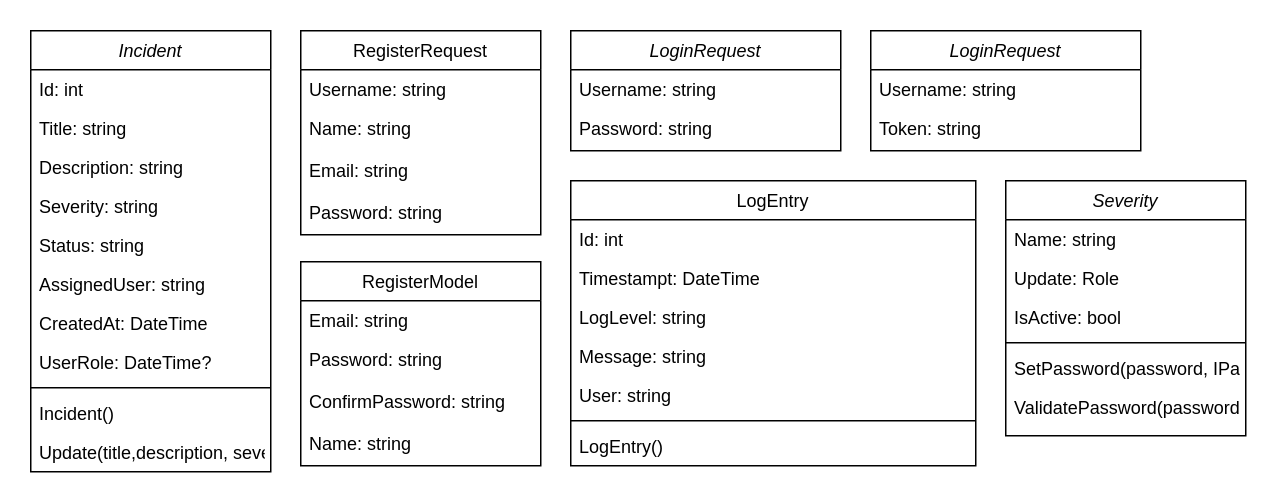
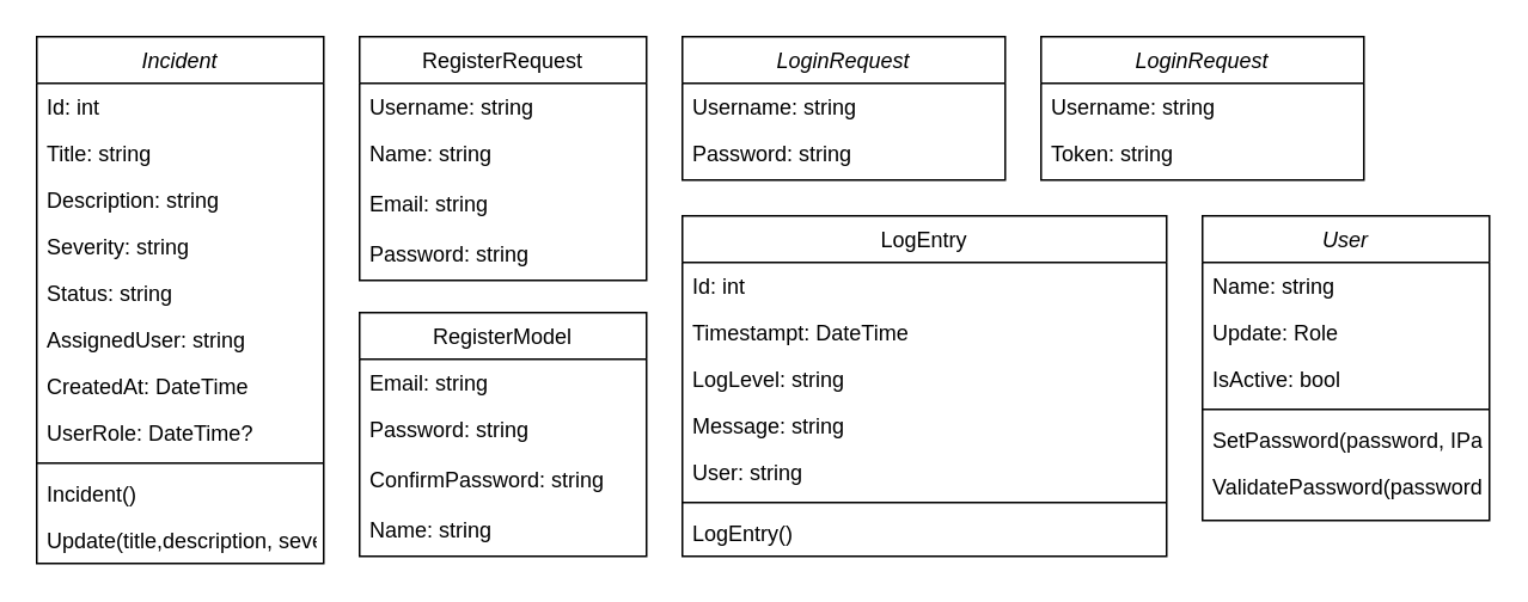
  <mxCell id="0" />
  <mxCell id="1" parent="0" />
  <mxCell id="2" value="Incident" style="swimlane;fontStyle=2;align=center;verticalAlign=top;childLayout=stackLayout;horizontal=1;startSize=26;horizontalStack=0;resizeParent=1;resizeLast=0;collapsible=1;marginBottom=0;rounded=0;shadow=0;strokeWidth=1;" vertex="1" parent="1"><mxGeometry y="20" width="160" height="294" as="geometry" x="20"><mxRectangle x="230" y="140" width="160" height="26" as="alternateBounds" /></mxGeometry></mxCell>
  <mxCell id="3" value="Id: int" style="text;align=left;verticalAlign=top;spacingLeft=4;spacingRight=4;overflow=hidden;rotatable=0;points=[[0,0.5],[1,0.5]];portConstraint=eastwest;" vertex="1" parent="2"><mxGeometry y="26" width="160" height="26" as="geometry" /></mxCell>
  <mxCell id="4" value="Title: string " style="text;align=left;verticalAlign=top;spacingLeft=4;spacingRight=4;overflow=hidden;rotatable=0;points=[[0,0.5],[1,0.5]];portConstraint=eastwest;rounded=0;shadow=0;html=0;" vertex="1" parent="2"><mxGeometry y="52" width="160" height="26" as="geometry" /></mxCell>
  <mxCell id="5" value="Description: string" style="text;align=left;verticalAlign=top;spacingLeft=4;spacingRight=4;overflow=hidden;rotatable=0;points=[[0,0.5],[1,0.5]];portConstraint=eastwest;rounded=0;shadow=0;html=0;" vertex="1" parent="2"><mxGeometry y="78" width="160" height="26" as="geometry" /></mxCell>
  <mxCell id="6" value="Severity: string  " style="text;align=left;verticalAlign=top;spacingLeft=4;spacingRight=4;overflow=hidden;rotatable=0;points=[[0,0.5],[1,0.5]];portConstraint=eastwest;rounded=0;shadow=0;html=0;" vertex="1" parent="2"><mxGeometry y="104" width="160" height="26" as="geometry" /></mxCell>
  <mxCell id="7" value="Status: string " style="text;align=left;verticalAlign=top;spacingLeft=4;spacingRight=4;overflow=hidden;rotatable=0;points=[[0,0.5],[1,0.5]];portConstraint=eastwest;rounded=0;shadow=0;html=0;" vertex="1" parent="2"><mxGeometry y="130" width="160" height="26" as="geometry" /></mxCell>
  <mxCell id="8" value="AssignedUser: string" style="text;align=left;verticalAlign=top;spacingLeft=4;spacingRight=4;overflow=hidden;rotatable=0;points=[[0,0.5],[1,0.5]];portConstraint=eastwest;rounded=0;shadow=0;html=0;" vertex="1" parent="2"><mxGeometry y="156" width="160" height="26" as="geometry" /></mxCell>
  <mxCell id="9" value="CreatedAt: DateTime" style="text;align=left;verticalAlign=top;spacingLeft=4;spacingRight=4;overflow=hidden;rotatable=0;points=[[0,0.5],[1,0.5]];portConstraint=eastwest;rounded=0;shadow=0;html=0;" vertex="1" parent="2"><mxGeometry y="182" width="160" height="26" as="geometry" /></mxCell>
  <mxCell id="10" value="UserRole: DateTime?" style="text;align=left;verticalAlign=top;spacingLeft=4;spacingRight=4;overflow=hidden;rotatable=0;points=[[0,0.5],[1,0.5]];portConstraint=eastwest;rounded=0;shadow=0;html=0;" vertex="1" parent="2"><mxGeometry y="208" width="160" height="26" as="geometry" /></mxCell>
  <mxCell id="11" value="" style="line;strokeWidth=1;fillColor=none;align=left;verticalAlign=middle;spacingTop=-1;spacingLeft=3;spacingRight=3;rotatable=0;labelPosition=right;points=[];portConstraint=eastwest;strokeColor=inherit;" vertex="1" parent="2"><mxGeometry y="234" width="160" height="8" as="geometry" /></mxCell>
  <mxCell id="12" value="Incident()" style="text;align=left;verticalAlign=top;spacingLeft=4;spacingRight=4;overflow=hidden;rotatable=0;points=[[0,0.5],[1,0.5]];portConstraint=eastwest;rounded=0;shadow=0;html=0;" vertex="1" parent="2"><mxGeometry y="242" width="160" height="26" as="geometry" /></mxCell>
  <mxCell id="13" value="Update(title,description, severity,status,assignedUser)" style="text;align=left;verticalAlign=top;spacingLeft=4;spacingRight=4;overflow=hidden;rotatable=0;points=[[0,0.5],[1,0.5]];portConstraint=eastwest;rounded=0;shadow=0;html=0;" vertex="1" parent="2"><mxGeometry y="268" width="160" height="26" as="geometry" /></mxCell>
  <mxCell id="14" value="LogEntry" style="swimlane;fontStyle=0;align=center;verticalAlign=top;childLayout=stackLayout;horizontal=1;startSize=26;horizontalStack=0;resizeParent=1;resizeLast=0;collapsible=1;marginBottom=0;rounded=0;shadow=0;strokeWidth=1;" vertex="1" parent="1"><mxGeometry x="380" y="120" width="270" height="190" as="geometry"><mxRectangle x="130" y="380" width="160" height="26" as="alternateBounds" /></mxGeometry></mxCell>
  <mxCell id="15" value="Id: int" style="text;align=left;verticalAlign=top;spacingLeft=4;spacingRight=4;overflow=hidden;rotatable=0;points=[[0,0.5],[1,0.5]];portConstraint=eastwest;" vertex="1" parent="14"><mxGeometry y="26" width="270" height="26" as="geometry" /></mxCell>
  <mxCell id="16" value="Timestampt: DateTime" style="text;align=left;verticalAlign=top;spacingLeft=4;spacingRight=4;overflow=hidden;rotatable=0;points=[[0,0.5],[1,0.5]];portConstraint=eastwest;" vertex="1" parent="14"><mxGeometry y="52" width="270" height="26" as="geometry" /></mxCell>
  <mxCell id="17" value="LogLevel: string" style="text;align=left;verticalAlign=top;spacingLeft=4;spacingRight=4;overflow=hidden;rotatable=0;points=[[0,0.5],[1,0.5]];portConstraint=eastwest;" vertex="1" parent="14"><mxGeometry y="78" width="270" height="26" as="geometry" /></mxCell>
  <mxCell id="18" value="Message: string" style="text;align=left;verticalAlign=top;spacingLeft=4;spacingRight=4;overflow=hidden;rotatable=0;points=[[0,0.5],[1,0.5]];portConstraint=eastwest;" vertex="1" parent="14"><mxGeometry y="104" width="270" height="26" as="geometry" /></mxCell>
  <mxCell id="19" value="User: string" style="text;align=left;verticalAlign=top;spacingLeft=4;spacingRight=4;overflow=hidden;rotatable=0;points=[[0,0.5],[1,0.5]];portConstraint=eastwest;" vertex="1" parent="14"><mxGeometry y="130" width="270" height="26" as="geometry" /></mxCell>
  <mxCell id="20" value="" style="line;strokeWidth=1;fillColor=none;align=left;verticalAlign=middle;spacingTop=-1;spacingLeft=3;spacingRight=3;rotatable=0;labelPosition=right;points=[];portConstraint=eastwest;strokeColor=inherit;" vertex="1" parent="14"><mxGeometry y="156" width="270" height="8" as="geometry" /></mxCell>
  <mxCell id="21" value="LogEntry()" style="text;align=left;verticalAlign=top;spacingLeft=4;spacingRight=4;overflow=hidden;rotatable=0;points=[[0,0.5],[1,0.5]];portConstraint=eastwest;" vertex="1" parent="14"><mxGeometry y="164" width="270" height="26" as="geometry" /></mxCell>
  <mxCell id="22" value="RegisterModel" style="swimlane;fontStyle=0;align=center;verticalAlign=top;childLayout=stackLayout;horizontal=1;startSize=26;horizontalStack=0;resizeParent=1;resizeLast=0;collapsible=1;marginBottom=0;rounded=0;shadow=0;strokeWidth=1;" vertex="1" parent="1"><mxGeometry x="200" y="174" width="160" height="136" as="geometry"><mxRectangle x="340" y="380" width="170" height="26" as="alternateBounds" /></mxGeometry></mxCell>
  <mxCell id="23" value="Email: string" style="text;align=left;verticalAlign=top;spacingLeft=4;spacingRight=4;overflow=hidden;rotatable=0;points=[[0,0.5],[1,0.5]];portConstraint=eastwest;" vertex="1" parent="22"><mxGeometry y="26" width="160" height="26" as="geometry" /></mxCell>
  <mxCell id="24" value="Password: string" style="text;align=left;verticalAlign=top;spacingLeft=4;spacingRight=4;overflow=hidden;rotatable=0;points=[[0,0.5],[1,0.5]];portConstraint=eastwest;" vertex="1" parent="22"><mxGeometry y="52" width="160" height="28" as="geometry" /></mxCell>
  <mxCell id="25" value="ConfirmPassword: string" style="text;align=left;verticalAlign=top;spacingLeft=4;spacingRight=4;overflow=hidden;rotatable=0;points=[[0,0.5],[1,0.5]];portConstraint=eastwest;" vertex="1" parent="22"><mxGeometry y="80" width="160" height="28" as="geometry" /></mxCell>
  <mxCell id="26" value="Name: string" style="text;align=left;verticalAlign=top;spacingLeft=4;spacingRight=4;overflow=hidden;rotatable=0;points=[[0,0.5],[1,0.5]];portConstraint=eastwest;" vertex="1" parent="22"><mxGeometry y="108" width="160" height="28" as="geometry" /></mxCell>
  <mxCell id="27" value="LoginRequest" style="swimlane;fontStyle=2;align=center;verticalAlign=top;childLayout=stackLayout;horizontal=1;startSize=26;horizontalStack=0;resizeParent=1;resizeLast=0;collapsible=1;marginBottom=0;rounded=0;shadow=0;strokeWidth=1;" vertex="1" parent="1"><mxGeometry x="380" y="20" width="180" height="80" as="geometry"><mxRectangle x="230" y="140" width="160" height="26" as="alternateBounds" /></mxGeometry></mxCell>
  <mxCell id="28" value="Username: string" style="text;align=left;verticalAlign=top;spacingLeft=4;spacingRight=4;overflow=hidden;rotatable=0;points=[[0,0.5],[1,0.5]];portConstraint=eastwest;" vertex="1" parent="27"><mxGeometry y="26" width="180" height="26" as="geometry" /></mxCell>
  <mxCell id="29" value="Password: string" style="text;align=left;verticalAlign=top;spacingLeft=4;spacingRight=4;overflow=hidden;rotatable=0;points=[[0,0.5],[1,0.5]];portConstraint=eastwest;rounded=0;shadow=0;html=0;" vertex="1" parent="27"><mxGeometry y="52" width="180" height="26" as="geometry" /></mxCell>
  <mxCell id="30" value="LoginRequest" style="swimlane;fontStyle=2;align=center;verticalAlign=top;childLayout=stackLayout;horizontal=1;startSize=26;horizontalStack=0;resizeParent=1;resizeLast=0;collapsible=1;marginBottom=0;rounded=0;shadow=0;strokeWidth=1;" vertex="1" parent="1"><mxGeometry x="580" y="20" width="180" height="80" as="geometry"><mxRectangle x="230" y="140" width="160" height="26" as="alternateBounds" /></mxGeometry></mxCell>
  <mxCell id="31" value="Username: string" style="text;align=left;verticalAlign=top;spacingLeft=4;spacingRight=4;overflow=hidden;rotatable=0;points=[[0,0.5],[1,0.5]];portConstraint=eastwest;" vertex="1" parent="30"><mxGeometry y="26" width="180" height="26" as="geometry" /></mxCell>
  <mxCell id="32" value="Token: string" style="text;align=left;verticalAlign=top;spacingLeft=4;spacingRight=4;overflow=hidden;rotatable=0;points=[[0,0.5],[1,0.5]];portConstraint=eastwest;rounded=0;shadow=0;html=0;" vertex="1" parent="30"><mxGeometry y="52" width="180" height="26" as="geometry" /></mxCell>
  <mxCell id="33" value="RegisterRequest" style="swimlane;fontStyle=0;align=center;verticalAlign=top;childLayout=stackLayout;horizontal=1;startSize=26;horizontalStack=0;resizeParent=1;resizeLast=0;collapsible=1;marginBottom=0;rounded=0;shadow=0;strokeWidth=1;" vertex="1" parent="1"><mxGeometry x="200" y="20" width="160" height="136" as="geometry"><mxRectangle x="340" y="380" width="170" height="26" as="alternateBounds" /></mxGeometry></mxCell>
  <mxCell id="34" value="Username: string" style="text;align=left;verticalAlign=top;spacingLeft=4;spacingRight=4;overflow=hidden;rotatable=0;points=[[0,0.5],[1,0.5]];portConstraint=eastwest;" vertex="1" parent="33"><mxGeometry y="26" width="160" height="26" as="geometry" /></mxCell>
  <mxCell id="35" value="Name: string" style="text;align=left;verticalAlign=top;spacingLeft=4;spacingRight=4;overflow=hidden;rotatable=0;points=[[0,0.5],[1,0.5]];portConstraint=eastwest;" vertex="1" parent="33"><mxGeometry y="52" width="160" height="28" as="geometry" /></mxCell>
  <mxCell id="36" value="Email: string" style="text;align=left;verticalAlign=top;spacingLeft=4;spacingRight=4;overflow=hidden;rotatable=0;points=[[0,0.5],[1,0.5]];portConstraint=eastwest;" vertex="1" parent="33"><mxGeometry y="80" width="160" height="28" as="geometry" /></mxCell>
  <mxCell id="37" value="Password: string" style="text;align=left;verticalAlign=top;spacingLeft=4;spacingRight=4;overflow=hidden;rotatable=0;points=[[0,0.5],[1,0.5]];portConstraint=eastwest;" vertex="1" parent="33"><mxGeometry y="108" width="160" height="28" as="geometry" /></mxCell>
- <mxCell id="38" value="Severity" style="swimlane;fontStyle=2;align=center;verticalAlign=top;childLayout=stackLayout;horizontal=1;startSize=26;horizontalStack=0;resizeParent=1;resizeLast=0;collapsible=1;marginBottom=0;rounded=0;shadow=0;strokeWidth=1;" vertex="1" parent="1"><mxGeometry x="670" y="120" width="160" height="170" as="geometry"><mxRectangle x="230" y="140" width="160" height="26" as="alternateBounds" /></mxGeometry></mxCell>
+ <mxCell id="38" value="User" style="swimlane;fontStyle=2;align=center;verticalAlign=top;childLayout=stackLayout;horizontal=1;startSize=26;horizontalStack=0;resizeParent=1;resizeLast=0;collapsible=1;marginBottom=0;rounded=0;shadow=0;strokeWidth=1;" vertex="1" parent="1"><mxGeometry x="670" y="120" width="160" height="170" as="geometry"><mxRectangle x="230" y="140" width="160" height="26" as="alternateBounds" /></mxGeometry></mxCell>
  <mxCell id="39" value="Name: string" style="text;align=left;verticalAlign=top;spacingLeft=4;spacingRight=4;overflow=hidden;rotatable=0;points=[[0,0.5],[1,0.5]];portConstraint=eastwest;" vertex="1" parent="38"><mxGeometry y="26" width="160" height="26" as="geometry" /></mxCell>
  <mxCell id="40" value="Update: Role" style="text;align=left;verticalAlign=top;spacingLeft=4;spacingRight=4;overflow=hidden;rotatable=0;points=[[0,0.5],[1,0.5]];portConstraint=eastwest;rounded=0;shadow=0;html=0;" vertex="1" parent="38"><mxGeometry y="52" width="160" height="26" as="geometry" /></mxCell>
  <mxCell id="41" value="IsActive: bool" style="text;align=left;verticalAlign=top;spacingLeft=4;spacingRight=4;overflow=hidden;rotatable=0;points=[[0,0.5],[1,0.5]];portConstraint=eastwest;rounded=0;shadow=0;html=0;" vertex="1" parent="38"><mxGeometry y="78" width="160" height="26" as="geometry" /></mxCell>
  <mxCell id="42" value="" style="line;strokeWidth=1;fillColor=none;align=left;verticalAlign=middle;spacingTop=-1;spacingLeft=3;spacingRight=3;rotatable=0;labelPosition=right;points=[];portConstraint=eastwest;strokeColor=inherit;" vertex="1" parent="38"><mxGeometry y="104" width="160" height="8" as="geometry" /></mxCell>
  <mxCell id="43" value="SetPassword(password, IPasswordHasher, passwordHasher)" style="text;align=left;verticalAlign=top;spacingLeft=4;spacingRight=4;overflow=hidden;rotatable=0;points=[[0,0.5],[1,0.5]];portConstraint=eastwest;rounded=0;shadow=0;html=0;" vertex="1" parent="38"><mxGeometry y="112" width="160" height="26" as="geometry" /></mxCell>
  <mxCell id="44" value="ValidatePassword(password,IpasswordHasher,passwordHasher)" style="text;align=left;verticalAlign=top;spacingLeft=4;spacingRight=4;overflow=hidden;rotatable=0;points=[[0,0.5],[1,0.5]];portConstraint=eastwest;rounded=0;shadow=0;html=0;" vertex="1" parent="38"><mxGeometry y="138" width="160" height="26" as="geometry" /></mxCell>
